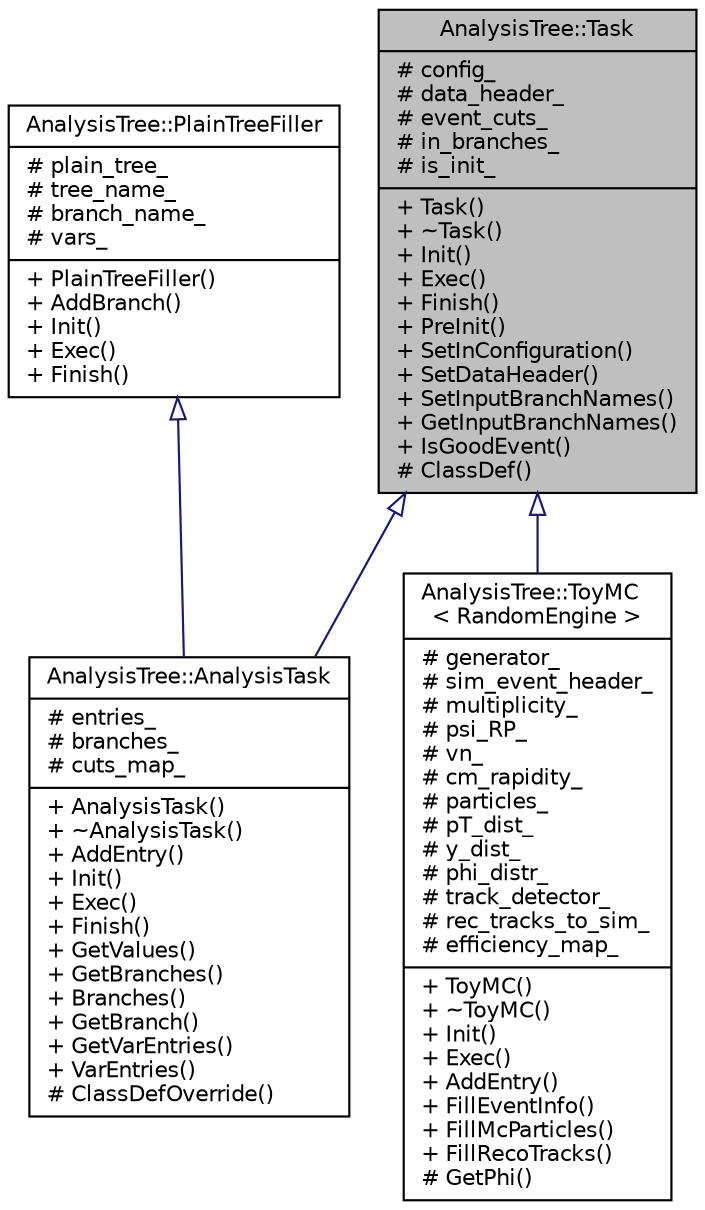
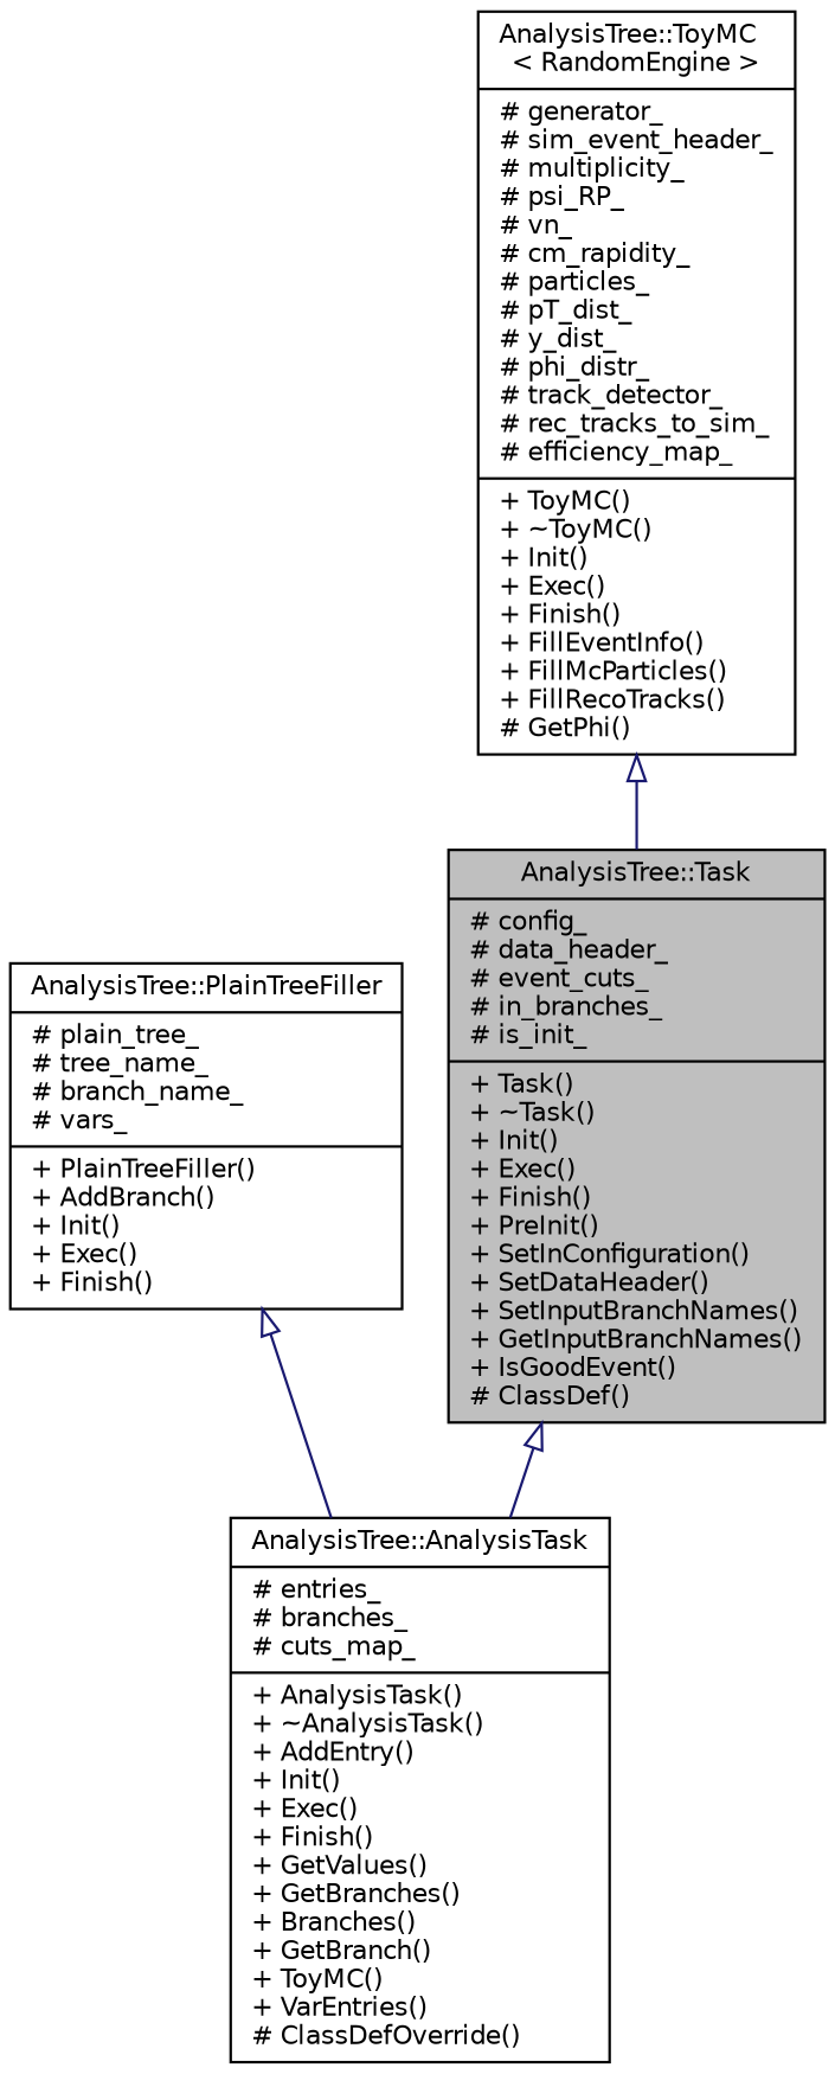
  digraph {
    node [color=black fillcolor=white fontname=Helvetica fontsize=10 shape=record style=filled]
    edge [arrowtail=onormal color=midnightblue dir=back fontname=Helvetica fontsize=10 labelfontname=Helvetica labelfontsize=10 style=solid]
    n1 [fillcolor=grey75 fontcolor=black height=0.2 label="{AnalysisTree::Task\n|# config_\l# data_header_\l# event_cuts_\l# in_branches_\l# is_init_\l|+ Task()\l+ ~Task()\l+ Init()\l+ Exec()\l+ Finish()\l+ PreInit()\l+ SetInConfiguration()\l+ SetDataHeader()\l+ SetInputBranchNames()\l+ GetInputBranchNames()\l+ IsGoodEvent()\l# ClassDef()\l}" width=0.4]
-   n2 [height=0.2 label="{AnalysisTree::AnalysisTask\n|# entries_\l# branches_\l# cuts_map_\l|+ AnalysisTask()\l+ ~AnalysisTask()\l+ AddEntry()\l+ Init()\l+ Exec()\l+ Finish()\l+ GetValues()\l+ GetBranches()\l+ Branches()\l+ GetBranch()\l+ GetVarEntries()\l+ VarEntries()\l# ClassDefOverride()\l}" width=0.4]
-   n3 [height=0.2 label="{AnalysisTree::ToyMC\l\< RandomEngine \>\n|# generator_\l# sim_event_header_\l# multiplicity_\l# psi_RP_\l# vn_\l# cm_rapidity_\l# particles_\l# pT_dist_\l# y_dist_\l# phi_distr_\l# track_detector_\l# rec_tracks_to_sim_\l# efficiency_map_\l|+ ToyMC()\l+ ~ToyMC()\l+ Init()\l+ Exec()\l+ AddEntry()\l+ FillEventInfo()\l+ FillMcParticles()\l+ FillRecoTracks()\l# GetPhi()\l}" width=0.4]
+   n2 [height=0.2 label="{AnalysisTree::AnalysisTask\n|# entries_\l# branches_\l# cuts_map_\l|+ AnalysisTask()\l+ ~AnalysisTask()\l+ AddEntry()\l+ Init()\l+ Exec()\l+ Finish()\l+ GetValues()\l+ GetBranches()\l+ Branches()\l+ GetBranch()\l+ ToyMC()\l+ VarEntries()\l# ClassDefOverride()\l}" width=0.4]
+   n3 [height=0.2 label="{AnalysisTree::ToyMC\l\< RandomEngine \>\n|# generator_\l# sim_event_header_\l# multiplicity_\l# psi_RP_\l# vn_\l# cm_rapidity_\l# particles_\l# pT_dist_\l# y_dist_\l# phi_distr_\l# track_detector_\l# rec_tracks_to_sim_\l# efficiency_map_\l|+ ToyMC()\l+ ~ToyMC()\l+ Init()\l+ Exec()\l+ Finish()\l+ FillEventInfo()\l+ FillMcParticles()\l+ FillRecoTracks()\l# GetPhi()\l}" width=0.4]
    n4 [height=0.2 label="{AnalysisTree::PlainTreeFiller\n|# plain_tree_\l# tree_name_\l# branch_name_\l# vars_\l|+ PlainTreeFiller()\l+ AddBranch()\l+ Init()\l+ Exec()\l+ Finish()\l}" width=0.4]
    n1 -> n2
-   n1 -> n3
+   n3 -> n1
    n4 -> n2
  }
